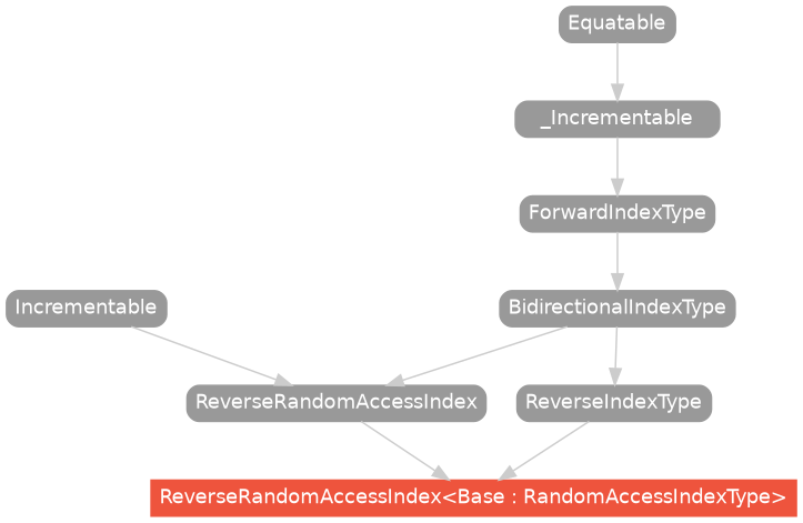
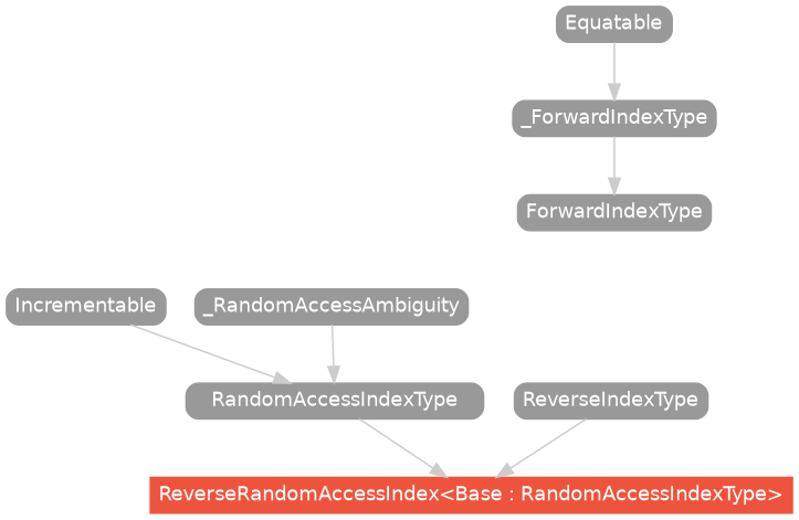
  strict digraph {
    node [color="#999999" fillcolor="#999999" fontcolor=white fontname=Helvetica fontsize=12 margin="0.07,0.05" shape=box style="filled,rounded"]
    edge [color="#cccccc"]
    "ReverseRandomAccessIndex<Base : RandomAccessIndexType>" [color="#ee543d" fillcolor="#ee543d" height=0.3 style=filled]
-   BidirectionalIndexType [height=0.3]
-   RandomAccessIndexType [height=0.3 label=ReverseRandomAccessIndex]
+   RandomAccessIndexType [height=0.3]
    ReverseIndexType [height=0.3]
    n5 [height=0.3 label=Incrementable]
    Equatable [height=0.3]
-   _Incrementable [height=0.3]
+   _Incrementable [height=0.3 label=_ForwardIndexType]
    ForwardIndexType [height=0.3]
+   _RandomAccessAmbiguity [height=0.3]
    subgraph sub_1 {
      rank=max
      "ReverseRandomAccessIndex<Base : RandomAccessIndexType>"
    }
-   BidirectionalIndexType -> RandomAccessIndexType
-   BidirectionalIndexType -> ReverseIndexType
    RandomAccessIndexType -> "ReverseRandomAccessIndex<Base : RandomAccessIndexType>"
    ReverseIndexType -> "ReverseRandomAccessIndex<Base : RandomAccessIndexType>"
    n5 -> RandomAccessIndexType
    Equatable -> _Incrementable
    _Incrementable -> ForwardIndexType
-   ForwardIndexType -> BidirectionalIndexType
+   _RandomAccessAmbiguity -> RandomAccessIndexType
  }
